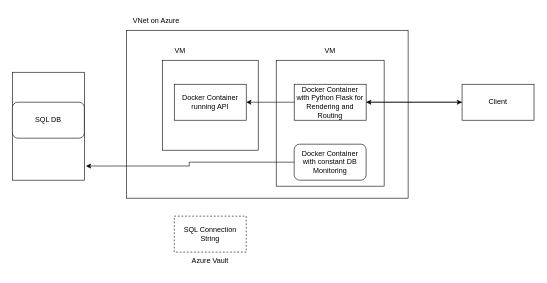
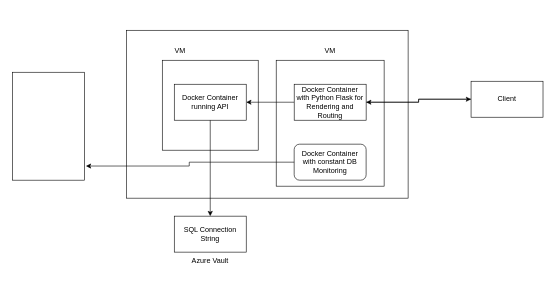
  <mxCell id="0" />
  <mxCell id="1" parent="0" />
  <mxCell id="2" value="" style="rounded=0;whiteSpace=wrap;html=1;" parent="1" vertex="1"><mxGeometry x="210" y="50" width="470" height="280" as="geometry" /></mxCell>
- <mxCell id="3" value="VNet on Azure" style="text;html=1;align=center;verticalAlign=middle;whiteSpace=wrap;rounded=0;" parent="1" vertex="1"><mxGeometry x="210" y="20" width="100" height="30" as="geometry" /></mxCell>
  <mxCell id="4" value="" style="rounded=0;whiteSpace=wrap;html=1;" parent="1" vertex="1"><mxGeometry x="270" y="100" width="160" height="150" as="geometry" /></mxCell>
  <mxCell id="5" value="VM" style="text;html=1;align=center;verticalAlign=middle;whiteSpace=wrap;rounded=0;" parent="1" vertex="1"><mxGeometry x="270" y="70" width="60" height="30" as="geometry" /></mxCell>
  <mxCell id="6" value="Docker Container running API" style="rounded=0;whiteSpace=wrap;html=1;" parent="1" vertex="1"><mxGeometry x="290" y="140" width="120" height="60" as="geometry" /></mxCell>
  <mxCell id="7" value="" style="rounded=0;whiteSpace=wrap;html=1;" parent="1" vertex="1"><mxGeometry x="20" y="120" width="120" height="180" as="geometry" /></mxCell>
- <mxCell id="8" value="SQL DB" style="rounded=1;whiteSpace=wrap;html=1;" parent="1" vertex="1"><mxGeometry x="20" y="170" width="120" height="60" as="geometry" /></mxCell>
  <mxCell id="9" value="" style="rounded=0;whiteSpace=wrap;html=1;" parent="1" vertex="1"><mxGeometry x="460" y="100" width="180" height="210" as="geometry" /></mxCell>
  <mxCell id="10" value="VM" style="text;html=1;align=center;verticalAlign=middle;whiteSpace=wrap;rounded=0;" parent="1" vertex="1"><mxGeometry x="520" y="70" width="60" height="30" as="geometry" /></mxCell>
  <mxCell id="11" style="edgeStyle=orthogonalEdgeStyle;rounded=0;orthogonalLoop=1;jettySize=auto;html=1;entryX=1;entryY=0.5;entryDx=0;entryDy=0;" parent="1" source="13" target="6" edge="1"><mxGeometry relative="1" as="geometry" /></mxCell>
  <mxCell id="12" style="edgeStyle=orthogonalEdgeStyle;rounded=0;orthogonalLoop=1;jettySize=auto;html=1;entryX=0;entryY=0.5;entryDx=0;entryDy=0;" parent="1" source="13" target="15" edge="1"><mxGeometry relative="1" as="geometry" /></mxCell>
  <mxCell id="13" value="Docker Container with Python Flask for Rendering and Routing" style="rounded=0;whiteSpace=wrap;html=1;" parent="1" vertex="1"><mxGeometry x="490" y="140" width="120" height="60" as="geometry" /></mxCell>
  <mxCell id="14" style="edgeStyle=orthogonalEdgeStyle;rounded=0;orthogonalLoop=1;jettySize=auto;html=1;" parent="1" source="15" target="13" edge="1"><mxGeometry relative="1" as="geometry" /></mxCell>
- <mxCell id="15" value="Client" style="rounded=0;whiteSpace=wrap;html=1;" parent="1" vertex="1"><mxGeometry x="770" y="140" width="120" height="60" as="geometry" /></mxCell>
- <mxCell id="16" value="SQL Connection String" style="rounded=0;whiteSpace=wrap;html=1;dashed=1;" parent="1" vertex="1"><mxGeometry x="290" y="360" width="120" height="60" as="geometry" /></mxCell>
+ <mxCell id="15" value="Client" style="rounded=0;whiteSpace=wrap;html=1;" parent="1" vertex="1"><mxGeometry x="785" y="135" width="120" height="60" as="geometry" /></mxCell>
+ <mxCell id="16" value="SQL Connection String" style="rounded=0;whiteSpace=wrap;html=1;" parent="1" vertex="1"><mxGeometry x="290" y="360" width="120" height="60" as="geometry" /></mxCell>
  <mxCell id="17" value="Azure Vault" style="text;html=1;align=center;verticalAlign=middle;whiteSpace=wrap;rounded=0;" parent="1" vertex="1"><mxGeometry x="310" y="420" width="80" height="30" as="geometry" /></mxCell>
+ <mxCell id="18" value="" style="endArrow=classic;html=1;rounded=0;exitX=0.5;exitY=1;exitDx=0;exitDy=0;entryX=0.5;entryY=0;entryDx=0;entryDy=0;" parent="1" source="6" target="16" edge="1"><mxGeometry width="50" height="50" relative="1" as="geometry"><mxPoint x="470" y="310" as="sourcePoint" /><mxPoint x="520" y="260" as="targetPoint" /></mxGeometry></mxCell>
  <mxCell id="19" value="Docker Container with constant DB Monitoring" style="whiteSpace=wrap;html=1;rounded=1;" parent="1" vertex="1"><mxGeometry x="490" y="240" width="120" height="60" as="geometry" /></mxCell>
  <mxCell id="20" style="edgeStyle=orthogonalEdgeStyle;rounded=0;orthogonalLoop=1;jettySize=auto;html=1;entryX=1.022;entryY=0.869;entryDx=0;entryDy=0;entryPerimeter=0;" parent="1" source="19" target="7" edge="1"><mxGeometry relative="1" as="geometry" /></mxCell>
